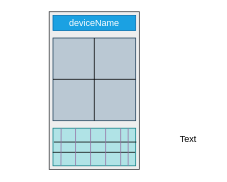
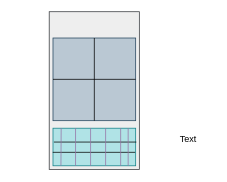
  <mxCell id="0" />
  <mxCell id="1" parent="0" />
  <mxCell id="2" value="" style="rounded=0;whiteSpace=wrap;html=1;rotation=-90;imageWidth=24;fillColor=#eeeeee;strokeColor=#36393d;" vertex="1" parent="1"><mxGeometry x="20" y="60" width="209.842" height="119.91" as="geometry" /></mxCell>
- <mxCell id="3" value="deviceName" style="rounded=0;whiteSpace=wrap;html=1;fillColor=#1ba1e2;strokeColor=#006EAF;fontColor=#ffffff;" vertex="1" parent="1"><mxGeometry x="70" y="20" width="110" height="20" as="geometry" /></mxCell>
  <mxCell id="4" value="" style="rounded=0;whiteSpace=wrap;html=1;fillColor=#bac8d3;strokeColor=#23445d;" vertex="1" parent="1"><mxGeometry x="70" y="50" width="110" height="110" as="geometry" /></mxCell>
  <mxCell id="5" value="" style="endArrow=none;html=1;rounded=0;exitX=0;exitY=0.5;exitDx=0;exitDy=0;entryX=1;entryY=0.5;entryDx=0;entryDy=0;" edge="1" parent="1" source="4" target="4"><mxGeometry width="50" height="50" relative="1" as="geometry"><mxPoint x="260" y="140" as="sourcePoint" /><mxPoint x="310" y="90" as="targetPoint" /></mxGeometry></mxCell>
  <mxCell id="6" value="" style="endArrow=none;html=1;rounded=0;exitX=0.5;exitY=0;exitDx=0;exitDy=0;entryX=0.5;entryY=1;entryDx=0;entryDy=0;" edge="1" parent="1" source="4" target="4"><mxGeometry width="50" height="50" relative="1" as="geometry"><mxPoint x="260" y="140" as="sourcePoint" /><mxPoint x="310" y="90" as="targetPoint" /></mxGeometry></mxCell>
  <mxCell id="7" value="" style="rounded=0;whiteSpace=wrap;html=1;fillColor=#b0e3e6;strokeColor=#0e8088;" vertex="1" parent="1"><mxGeometry x="70" y="170" width="110" height="50" as="geometry" /></mxCell>
  <mxCell id="8" value="" style="endArrow=none;html=1;rounded=0;exitX=0.011;exitY=0.369;exitDx=0;exitDy=0;exitPerimeter=0;entryX=1.008;entryY=0.369;entryDx=0;entryDy=0;entryPerimeter=0;" edge="1" parent="1" source="7" target="7"><mxGeometry width="50" height="50" relative="1" as="geometry"><mxPoint x="70" y="183" as="sourcePoint" /><mxPoint x="180" y="188" as="targetPoint" /></mxGeometry></mxCell>
  <mxCell id="9" value="" style="endArrow=none;html=1;rounded=0;exitX=-0.003;exitY=0.642;exitDx=0;exitDy=0;entryX=0.994;entryY=0.642;entryDx=0;entryDy=0;exitPerimeter=0;entryPerimeter=0;" edge="1" parent="1" source="7" target="7"><mxGeometry width="50" height="50" relative="1" as="geometry"><mxPoint x="80" y="205" as="sourcePoint" /><mxPoint x="190" y="205" as="targetPoint" /></mxGeometry></mxCell>
  <mxCell id="10" value="Text" style="text;html=1;strokeColor=none;fillColor=none;align=center;verticalAlign=middle;whiteSpace=wrap;rounded=0;" vertex="1" parent="1"><mxGeometry x="220" y="170" width="60" height="30" as="geometry" /></mxCell>
  <mxCell id="11" value="" style="endArrow=none;html=1;rounded=0;fillColor=#e1d5e7;strokeColor=#9673a6;exitX=0.096;exitY=0.999;exitDx=0;exitDy=0;exitPerimeter=0;entryX=0.099;entryY=-0.001;entryDx=0;entryDy=0;entryPerimeter=0;" edge="1" parent="1" source="7" target="7"><mxGeometry width="50" height="50" relative="1" as="geometry"><mxPoint x="110" y="180" as="sourcePoint" /><mxPoint x="160" y="130" as="targetPoint" /></mxGeometry></mxCell>
  <mxCell id="12" value="" style="endArrow=none;html=1;rounded=0;fillColor=#e1d5e7;strokeColor=#9673a6;exitX=0.096;exitY=0.999;exitDx=0;exitDy=0;exitPerimeter=0;entryX=0.099;entryY=-0.001;entryDx=0;entryDy=0;entryPerimeter=0;" edge="1" parent="1"><mxGeometry width="50" height="50" relative="1" as="geometry"><mxPoint x="100" y="220" as="sourcePoint" /><mxPoint x="100" y="170" as="targetPoint" /></mxGeometry></mxCell>
  <mxCell id="13" value="" style="endArrow=none;html=1;rounded=0;fillColor=#e1d5e7;strokeColor=#9673a6;exitX=0.096;exitY=0.999;exitDx=0;exitDy=0;exitPerimeter=0;entryX=0.099;entryY=-0.001;entryDx=0;entryDy=0;entryPerimeter=0;fontStyle=1" edge="1" parent="1"><mxGeometry width="50" height="50" relative="1" as="geometry"><mxPoint x="120" y="220" as="sourcePoint" /><mxPoint x="120" y="170" as="targetPoint" /></mxGeometry></mxCell>
  <mxCell id="14" value="" style="endArrow=none;html=1;rounded=0;fillColor=#e1d5e7;strokeColor=#9673a6;exitX=0.096;exitY=0.999;exitDx=0;exitDy=0;exitPerimeter=0;entryX=0.099;entryY=-0.001;entryDx=0;entryDy=0;entryPerimeter=0;" edge="1" parent="1"><mxGeometry width="50" height="50" relative="1" as="geometry"><mxPoint x="140" y="220" as="sourcePoint" /><mxPoint x="140" y="170" as="targetPoint" /></mxGeometry></mxCell>
  <mxCell id="15" value="" style="endArrow=none;html=1;rounded=0;fillColor=#e1d5e7;strokeColor=#9673a6;exitX=0.096;exitY=0.999;exitDx=0;exitDy=0;exitPerimeter=0;entryX=0.099;entryY=-0.001;entryDx=0;entryDy=0;entryPerimeter=0;" edge="1" parent="1"><mxGeometry width="50" height="50" relative="1" as="geometry"><mxPoint x="160" y="220" as="sourcePoint" /><mxPoint x="160" y="170" as="targetPoint" /></mxGeometry></mxCell>
  <mxCell id="16" value="" style="endArrow=none;html=1;rounded=0;fillColor=#e1d5e7;strokeColor=#9673a6;exitX=0.096;exitY=0.999;exitDx=0;exitDy=0;exitPerimeter=0;entryX=0.099;entryY=-0.001;entryDx=0;entryDy=0;entryPerimeter=0;" edge="1" parent="1"><mxGeometry width="50" height="50" relative="1" as="geometry"><mxPoint x="170" y="220" as="sourcePoint" /><mxPoint x="170" y="170" as="targetPoint" /></mxGeometry></mxCell>
